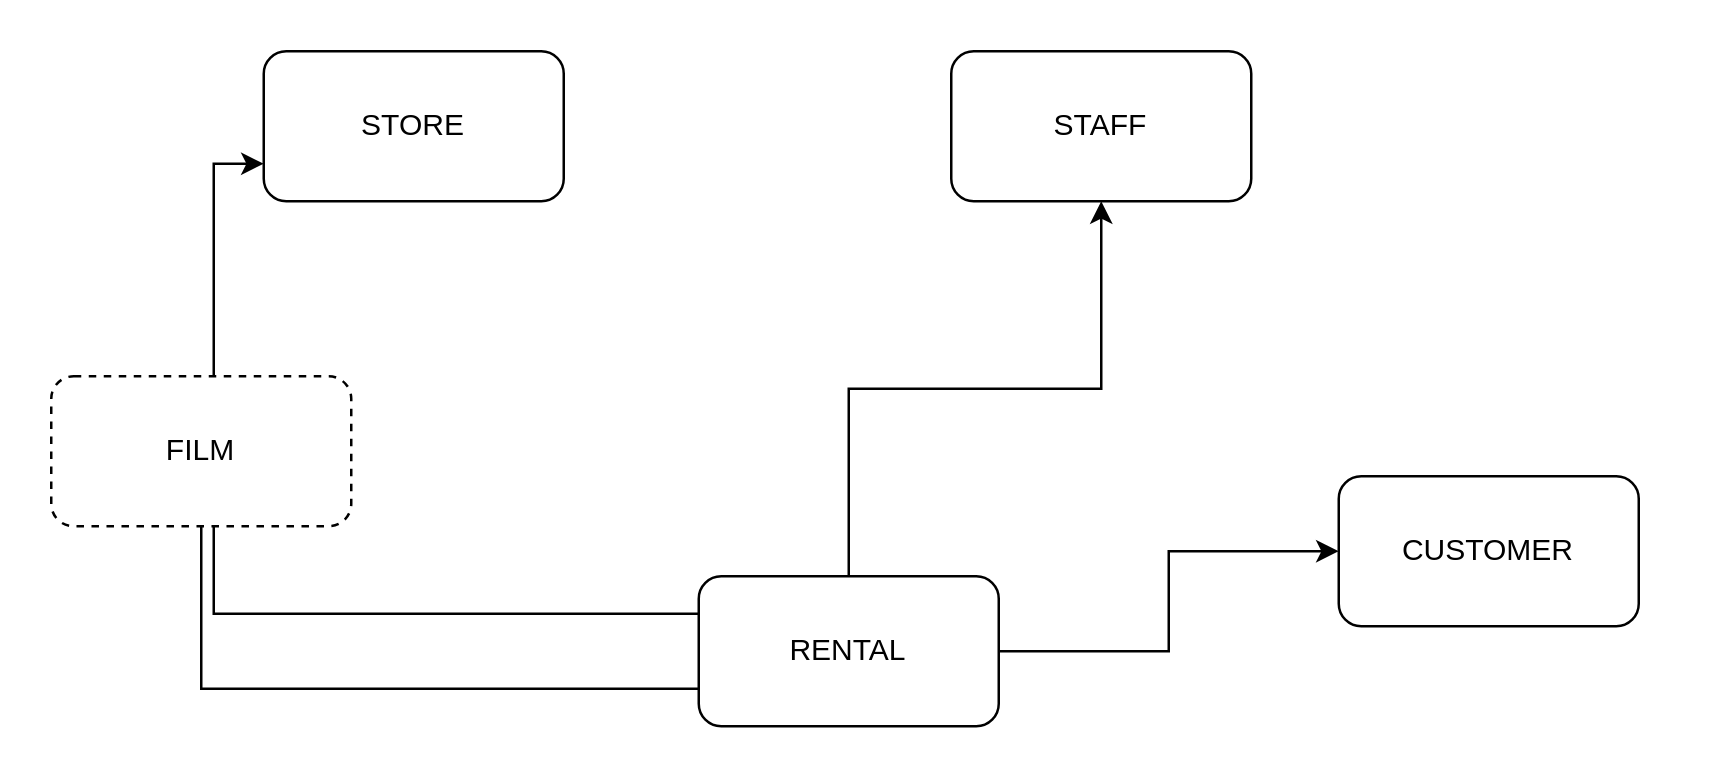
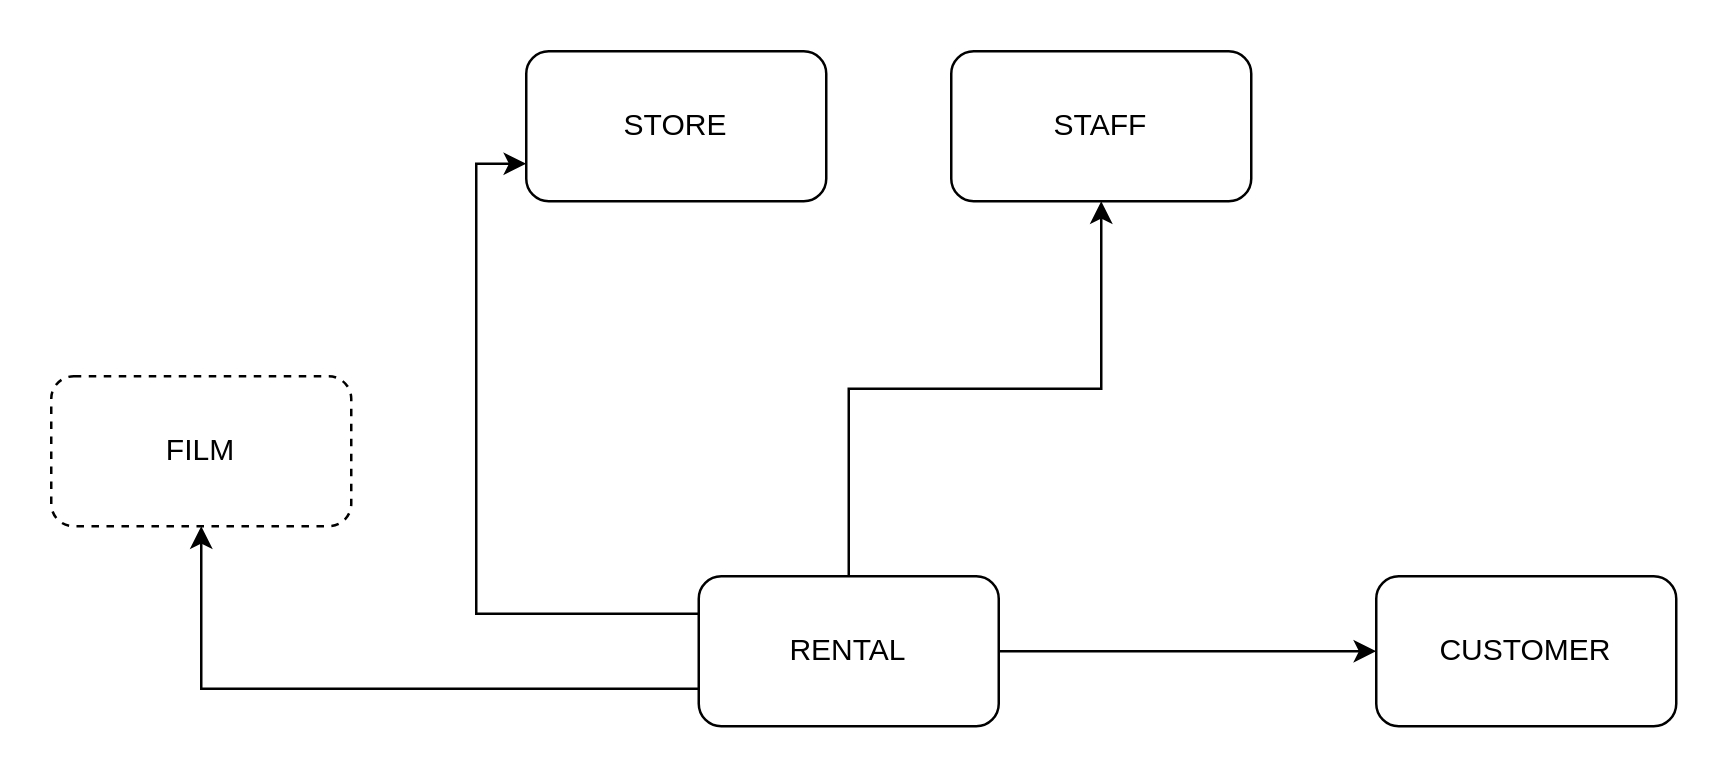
  <mxCell id="0" />
  <mxCell id="1" parent="0" />
  <mxCell id="2" value="" style="edgeStyle=orthogonalEdgeStyle;rounded=0;orthogonalLoop=1;jettySize=auto;html=1;strokeColor=#000000;" parent="1" source="6" target="7" edge="1"><mxGeometry relative="1" as="geometry" /></mxCell>
  <mxCell id="3" style="edgeStyle=orthogonalEdgeStyle;rounded=0;orthogonalLoop=1;jettySize=auto;html=1;exitX=1;exitY=0.5;exitDx=0;exitDy=0;entryX=0;entryY=0.5;entryDx=0;entryDy=0;strokeColor=#000000;" parent="1" source="6" target="9" edge="1"><mxGeometry relative="1" as="geometry" /></mxCell>
- <mxCell id="4" style="edgeStyle=orthogonalEdgeStyle;rounded=0;orthogonalLoop=1;jettySize=auto;html=1;exitX=0;exitY=0.75;exitDx=0;exitDy=0;entryX=0.5;entryY=1;entryDx=0;entryDy=0;strokeColor=#000000;endArrow=none;" parent="1" source="6" target="10" edge="1"><mxGeometry relative="1" as="geometry" /></mxCell>
+ <mxCell id="4" style="edgeStyle=orthogonalEdgeStyle;rounded=0;orthogonalLoop=1;jettySize=auto;html=1;exitX=0;exitY=0.75;exitDx=0;exitDy=0;entryX=0.5;entryY=1;entryDx=0;entryDy=0;strokeColor=#000000;" parent="1" source="6" target="10" edge="1"><mxGeometry relative="1" as="geometry" /></mxCell>
  <mxCell id="5" style="edgeStyle=orthogonalEdgeStyle;rounded=0;orthogonalLoop=1;jettySize=auto;html=1;exitX=0;exitY=0.25;exitDx=0;exitDy=0;entryX=0;entryY=0.75;entryDx=0;entryDy=0;strokeColor=#000000;" parent="1" source="6" target="8" edge="1"><mxGeometry relative="1" as="geometry" /></mxCell>
  <mxCell id="6" value="RENTAL" style="rounded=1;whiteSpace=wrap;html=1;strokeColor=#000000;" parent="1" vertex="1"><mxGeometry x="279" y="230" width="120" height="60" as="geometry" /></mxCell>
  <mxCell id="7" value="STAFF" style="rounded=1;whiteSpace=wrap;html=1;strokeColor=#000000;" parent="1" vertex="1"><mxGeometry x="380" y="20" width="120" height="60" as="geometry" /></mxCell>
- <mxCell id="8" value="STORE" style="rounded=1;whiteSpace=wrap;html=1;strokeColor=#000000;" parent="1" vertex="1"><mxGeometry x="105" y="20" width="120" height="60" as="geometry" /></mxCell>
- <mxCell id="9" value="CUSTOMER" style="rounded=1;whiteSpace=wrap;html=1;strokeColor=#000000;" parent="1" vertex="1"><mxGeometry x="535" y="190" width="120" height="60" as="geometry" /></mxCell>
+ <mxCell id="8" value="STORE" style="rounded=1;whiteSpace=wrap;html=1;strokeColor=#000000;" parent="1" vertex="1"><mxGeometry x="210" y="20" width="120" height="60" as="geometry" /></mxCell>
+ <mxCell id="9" value="CUSTOMER" style="rounded=1;whiteSpace=wrap;html=1;strokeColor=#000000;" parent="1" vertex="1"><mxGeometry x="550" y="230" width="120" height="60" as="geometry" /></mxCell>
  <mxCell id="10" value="FILM" style="rounded=1;whiteSpace=wrap;html=1;strokeColor=#000000;dashed=1;" parent="1" vertex="1"><mxGeometry x="20" y="150" width="120" height="60" as="geometry" /></mxCell>
